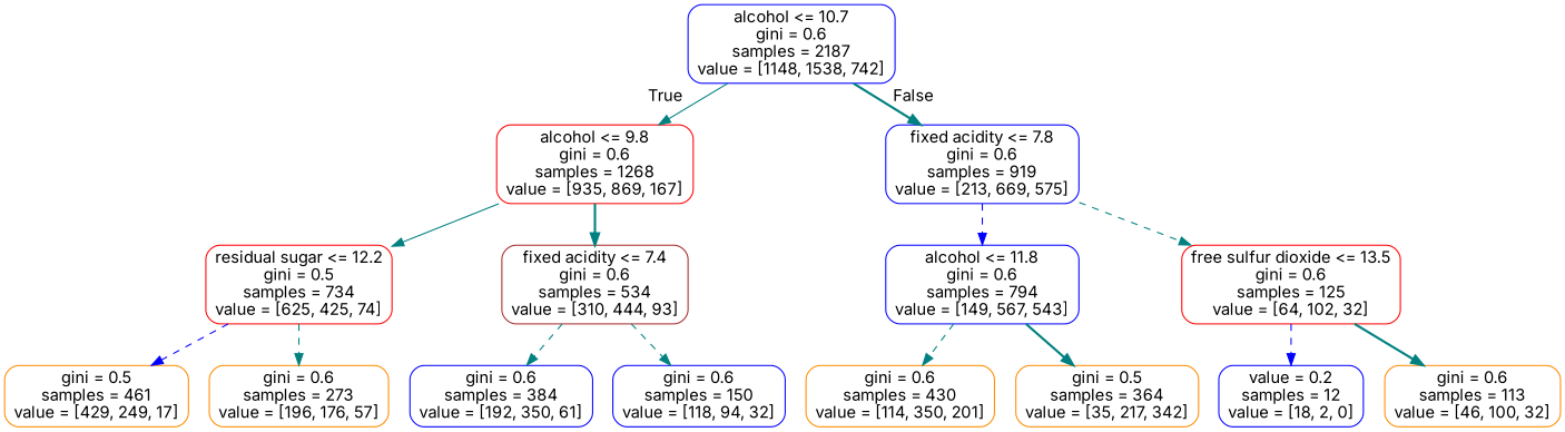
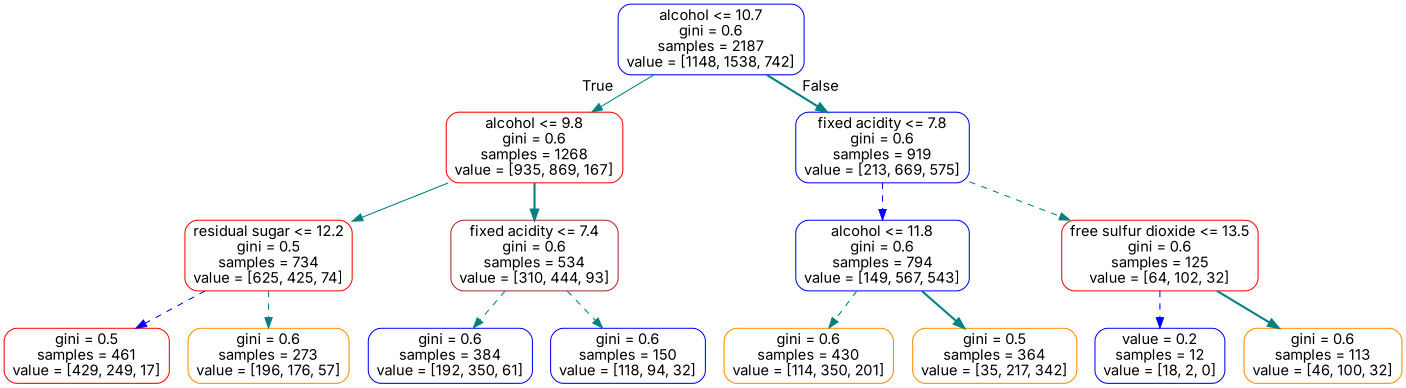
  digraph {
    fontname=Inter
    node [color=blue fontname=Inter shape=box style=rounded]
    edge [color=teal fontname=Inter style=dashed]
    n1 [label="alcohol <= 10.7\ngini = 0.6\nsamples = 2187\nvalue = [1148, 1538, 742]"]
    n2 [color=red label="alcohol <= 9.8\ngini = 0.6\nsamples = 1268\nvalue = [935, 869, 167]"]
    n3 [label="fixed acidity <= 7.8\ngini = 0.6\nsamples = 919\nvalue = [213, 669, 575]"]
    n4 [color=red label="residual sugar <= 12.2\ngini = 0.5\nsamples = 734\nvalue = [625, 425, 74]"]
    n5 [color=brown label="fixed acidity <= 7.4\ngini = 0.6\nsamples = 534\nvalue = [310, 444, 93]"]
    n6 [label="alcohol <= 11.8\ngini = 0.6\nsamples = 794\nvalue = [149, 567, 543]"]
    n7 [color=red label="free sulfur dioxide <= 13.5\ngini = 0.6\nsamples = 125\nvalue = [64, 102, 32]"]
-   n8 [color=darkorange label="gini = 0.5\nsamples = 461\nvalue = [429, 249, 17]"]
+   n8 [color=red label="gini = 0.5\nsamples = 461\nvalue = [429, 249, 17]"]
    n9 [color=darkorange label="gini = 0.6\nsamples = 273\nvalue = [196, 176, 57]"]
    n10 [label="gini = 0.6\nsamples = 384\nvalue = [192, 350, 61]"]
    n11 [label="gini = 0.6\nsamples = 150\nvalue = [118, 94, 32]"]
    n12 [color=darkorange label="gini = 0.6\nsamples = 430\nvalue = [114, 350, 201]"]
    n13 [color=darkorange label="gini = 0.5\nsamples = 364\nvalue = [35, 217, 342]"]
    n14 [label="value = 0.2\nsamples = 12\nvalue = [18, 2, 0]"]
    n15 [color=darkorange label="gini = 0.6\nsamples = 113\nvalue = [46, 100, 32]"]
    n1 -> n2 [headlabel=True labelangle=45 labeldistance=2.5 style=solid]
    n1 -> n3 [headlabel=False labelangle=-45 labeldistance=2.5 style=bold]
    n2 -> n4 [style=solid]
    n2 -> n5 [style=bold]
    n3 -> n6 [color=blue]
    n3 -> n7
    n4 -> n8 [color=blue]
    n4 -> n9
    n5 -> n10
    n5 -> n11
    n6 -> n12
    n6 -> n13 [style=bold]
    n7 -> n14 [color=blue]
    n7 -> n15 [style=bold]
  }
